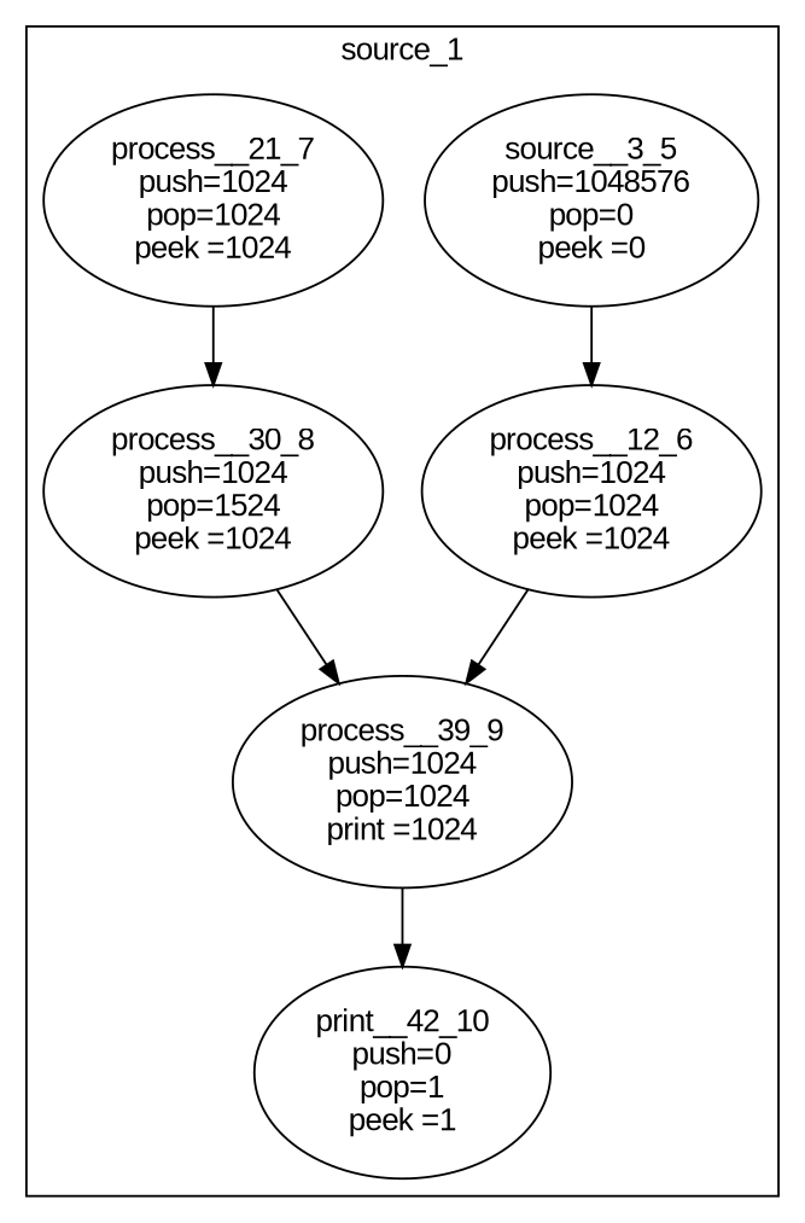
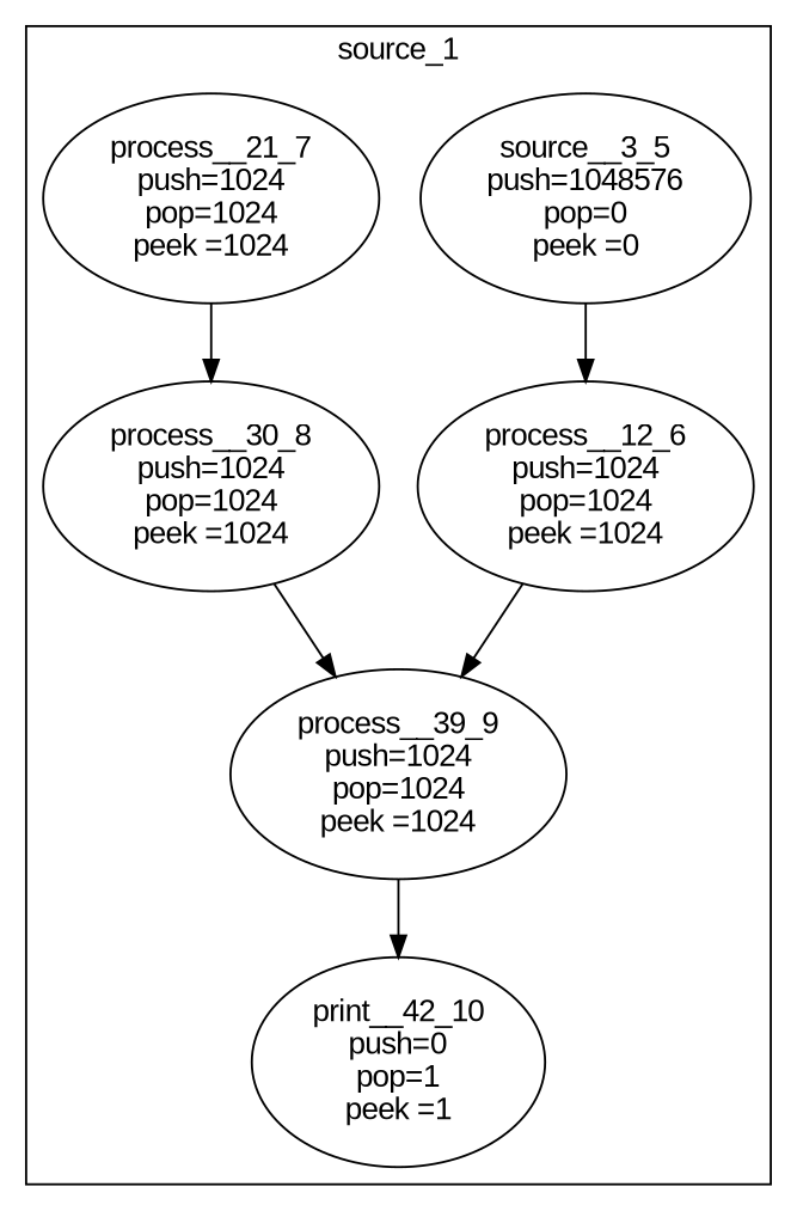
  digraph {
    fontname="Liberation Sans"
    node [fontname="Liberation Sans"]
    edge [fontname="Liberation Sans"]
    n1 [label="source__3_5\npush=1048576\npop=0\npeek =0"]
    n2 [label="process__12_6\npush=1024\npop=1024\npeek =1024"]
    n3 [label="process__21_7\npush=1024\npop=1024\npeek =1024"]
-   n4 [label="process__30_8\npush=1024\npop=1524\npeek =1024"]
-   n5 [label="process__39_9\npush=1024\npop=1024\nprint =1024"]
+   n4 [label="process__30_8\npush=1024\npop=1024\npeek =1024"]
+   n5 [label="process__39_9\npush=1024\npop=1024\npeek =1024"]
    n6 [label="print__42_10\npush=0\npop=1\npeek =1"]
    subgraph cluster_1 {
      label=source_1
      n1
      n2
      n3
      n4
      n5
      n6
    }
    n1 -> n2
    n2 -> n5
    n3 -> n4
    n4 -> n5
    n5 -> n6
  }
